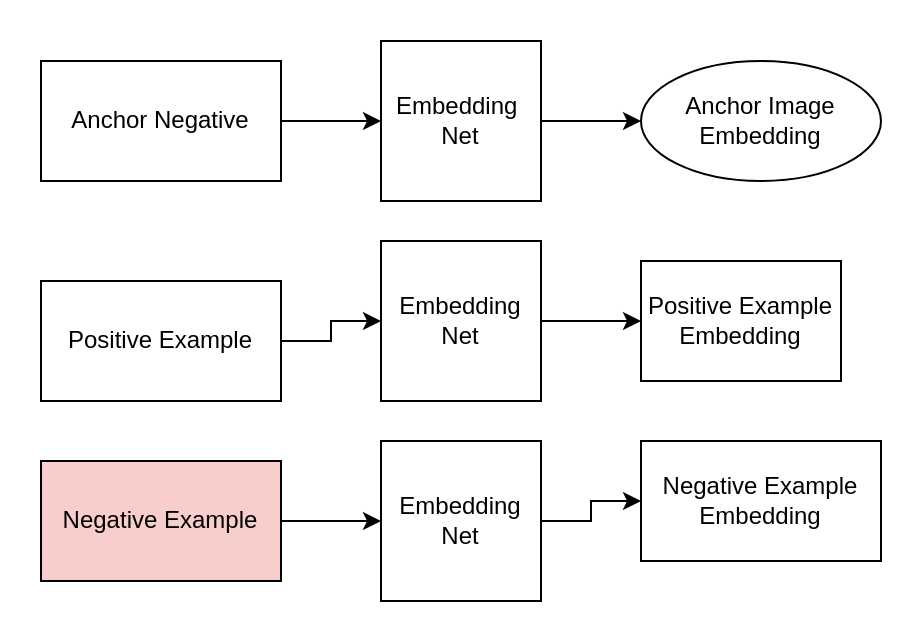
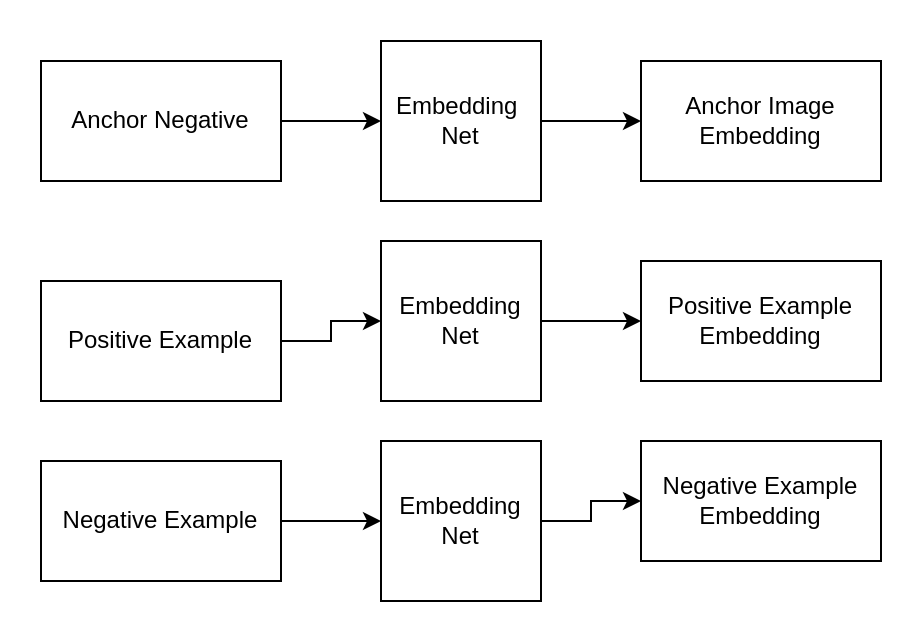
  <mxCell id="0" />
  <mxCell id="1" parent="0" />
  <mxCell id="2" style="edgeStyle=orthogonalEdgeStyle;rounded=0;orthogonalLoop=1;jettySize=auto;html=1;exitX=1;exitY=0.5;exitDx=0;exitDy=0;entryX=0;entryY=0.5;entryDx=0;entryDy=0;" edge="1" parent="1" source="3" target="14"><mxGeometry relative="1" as="geometry"><mxPoint x="350" y="60" as="targetPoint" /></mxGeometry></mxCell>
  <mxCell id="3" value="Embedding&amp;nbsp;&lt;br&gt;Net" style="whiteSpace=wrap;html=1;aspect=fixed;" vertex="1" parent="1"><mxGeometry x="190" y="20" width="80" height="80" as="geometry" /></mxCell>
  <mxCell id="4" style="edgeStyle=orthogonalEdgeStyle;rounded=0;orthogonalLoop=1;jettySize=auto;html=1;exitX=1;exitY=0.5;exitDx=0;exitDy=0;entryX=0;entryY=0.5;entryDx=0;entryDy=0;" edge="1" parent="1" source="5" target="15"><mxGeometry relative="1" as="geometry"><mxPoint x="350" y="160" as="targetPoint" /></mxGeometry></mxCell>
  <mxCell id="5" value="Embedding&lt;br&gt;Net" style="whiteSpace=wrap;html=1;aspect=fixed;" vertex="1" parent="1"><mxGeometry x="190" y="120" width="80" height="80" as="geometry" /></mxCell>
  <mxCell id="6" style="edgeStyle=orthogonalEdgeStyle;rounded=0;orthogonalLoop=1;jettySize=auto;html=1;exitX=1;exitY=0.5;exitDx=0;exitDy=0;entryX=0;entryY=0.5;entryDx=0;entryDy=0;" edge="1" parent="1" source="7" target="16"><mxGeometry relative="1" as="geometry"><mxPoint x="350" y="260" as="targetPoint" /></mxGeometry></mxCell>
  <mxCell id="7" value="Embedding&lt;br&gt;Net" style="whiteSpace=wrap;html=1;aspect=fixed;" vertex="1" parent="1"><mxGeometry x="190" y="220" width="80" height="80" as="geometry" /></mxCell>
  <mxCell id="8" style="edgeStyle=orthogonalEdgeStyle;rounded=0;orthogonalLoop=1;jettySize=auto;html=1;exitX=1;exitY=0.5;exitDx=0;exitDy=0;entryX=0;entryY=0.5;entryDx=0;entryDy=0;" edge="1" parent="1" source="9" target="3"><mxGeometry relative="1" as="geometry" /></mxCell>
  <mxCell id="9" value="Anchor Negative" style="rounded=0;whiteSpace=wrap;html=1;" vertex="1" parent="1"><mxGeometry x="20" y="30" width="120" height="60" as="geometry" /></mxCell>
  <mxCell id="10" style="edgeStyle=orthogonalEdgeStyle;rounded=0;orthogonalLoop=1;jettySize=auto;html=1;exitX=1;exitY=0.5;exitDx=0;exitDy=0;" edge="1" parent="1" source="11" target="5"><mxGeometry relative="1" as="geometry" /></mxCell>
  <mxCell id="11" value="Positive Example" style="rounded=0;whiteSpace=wrap;html=1;" vertex="1" parent="1"><mxGeometry x="20" y="140" width="120" height="60" as="geometry" /></mxCell>
  <mxCell id="12" style="edgeStyle=orthogonalEdgeStyle;rounded=0;orthogonalLoop=1;jettySize=auto;html=1;entryX=0;entryY=0.5;entryDx=0;entryDy=0;" edge="1" parent="1" source="13" target="7"><mxGeometry relative="1" as="geometry" /></mxCell>
- <mxCell id="13" value="Negative Example" style="rounded=0;whiteSpace=wrap;html=1;fillColor=#f8cecc;" vertex="1" parent="1"><mxGeometry x="20" y="230" width="120" height="60" as="geometry" /></mxCell>
- <mxCell id="14" value="Anchor Image Embedding" style="ellipse;whiteSpace=wrap;html=1;" vertex="1" parent="1"><mxGeometry x="320" y="30" width="120" height="60" as="geometry" /></mxCell>
- <mxCell id="15" value="Positive Example&lt;br&gt;Embedding" style="rounded=0;whiteSpace=wrap;html=1;" vertex="1" parent="1"><mxGeometry x="320" y="130" width="100" height="60" as="geometry" /></mxCell>
+ <mxCell id="13" value="Negative Example" style="rounded=0;whiteSpace=wrap;html=1;" vertex="1" parent="1"><mxGeometry x="20" y="230" width="120" height="60" as="geometry" /></mxCell>
+ <mxCell id="14" value="Anchor Image Embedding" style="rounded=0;whiteSpace=wrap;html=1;" vertex="1" parent="1"><mxGeometry x="320" y="30" width="120" height="60" as="geometry" /></mxCell>
+ <mxCell id="15" value="Positive Example&lt;br&gt;Embedding" style="rounded=0;whiteSpace=wrap;html=1;" vertex="1" parent="1"><mxGeometry x="320" y="130" width="120" height="60" as="geometry" /></mxCell>
  <mxCell id="16" value="Negative Example Embedding" style="rounded=0;whiteSpace=wrap;html=1;" vertex="1" parent="1"><mxGeometry x="320" y="220" width="120" height="60" as="geometry" /></mxCell>
